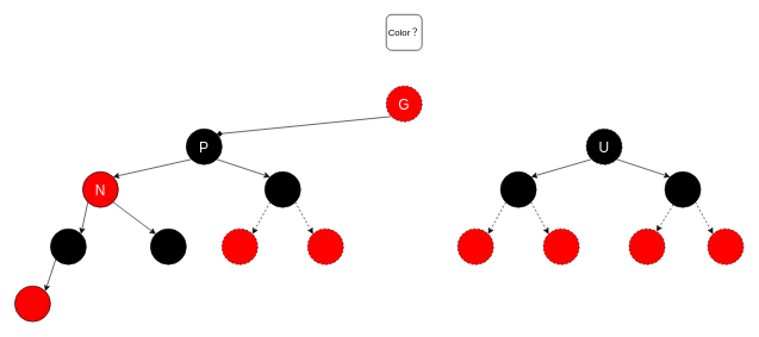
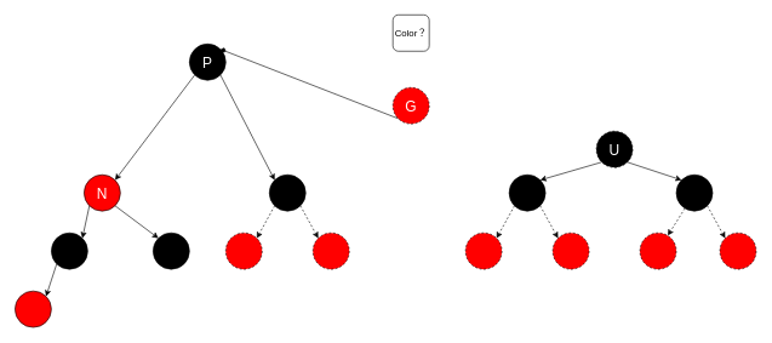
  <mxCell id="0" />
  <mxCell id="1" parent="0" />
  <mxCell id="2" style="edgeStyle=none;rounded=0;orthogonalLoop=1;jettySize=auto;html=1;exitX=0;exitY=1;exitDx=0;exitDy=0;entryX=1;entryY=0;entryDx=0;entryDy=0;fontSize=20;fontColor=#000000;" edge="1" parent="1" source="3" target="4"><mxGeometry relative="1" as="geometry" /></mxCell>
  <mxCell id="3" value="" style="ellipse;whiteSpace=wrap;html=1;aspect=fixed;fillColor=#000000;" vertex="1" parent="1"><mxGeometry x="70" y="320" width="50" height="50" as="geometry" /></mxCell>
  <mxCell id="4" value="" style="ellipse;whiteSpace=wrap;html=1;aspect=fixed;fillColor=#FF0000;" vertex="1" parent="1"><mxGeometry x="20" y="400" width="50" height="50" as="geometry" /></mxCell>
  <mxCell id="5" style="edgeStyle=none;rounded=0;orthogonalLoop=1;jettySize=auto;html=1;exitX=0;exitY=1;exitDx=0;exitDy=0;entryX=1;entryY=0;entryDx=0;entryDy=0;fontSize=20;fontColor=#000000;" edge="1" parent="1" source="7" target="3"><mxGeometry relative="1" as="geometry" /></mxCell>
  <mxCell id="6" style="edgeStyle=none;rounded=0;orthogonalLoop=1;jettySize=auto;html=1;exitX=1;exitY=1;exitDx=0;exitDy=0;entryX=0;entryY=0;entryDx=0;entryDy=0;fontSize=20;fontColor=#000000;" edge="1" parent="1" source="7" target="8"><mxGeometry relative="1" as="geometry" /></mxCell>
  <mxCell id="7" value="&lt;font color=&quot;#ffffff&quot;&gt;&lt;span style=&quot;font-size: 20px;&quot;&gt;N&lt;/span&gt;&lt;/font&gt;" style="ellipse;whiteSpace=wrap;html=1;aspect=fixed;fillColor=#FF0000;" vertex="1" parent="1"><mxGeometry x="115" y="240" width="50" height="50" as="geometry" /></mxCell>
  <mxCell id="8" value="" style="ellipse;whiteSpace=wrap;html=1;aspect=fixed;fillColor=#000000;" vertex="1" parent="1"><mxGeometry x="210" y="320" width="50" height="50" as="geometry" /></mxCell>
  <mxCell id="9" style="edgeStyle=none;rounded=0;orthogonalLoop=1;jettySize=auto;html=1;exitX=0;exitY=1;exitDx=0;exitDy=0;entryX=1;entryY=0;entryDx=0;entryDy=0;fontSize=20;fontColor=#FFFFFF;" edge="1" parent="1" source="11" target="7"><mxGeometry relative="1" as="geometry" /></mxCell>
  <mxCell id="10" style="edgeStyle=none;rounded=0;orthogonalLoop=1;jettySize=auto;html=1;exitX=1;exitY=1;exitDx=0;exitDy=0;entryX=0;entryY=0;entryDx=0;entryDy=0;fontSize=20;fontColor=#FFFFFF;" edge="1" parent="1" source="11" target="14"><mxGeometry relative="1" as="geometry" /></mxCell>
- <mxCell id="11" value="&lt;font color=&quot;#ffffff&quot; style=&quot;font-size: 20px;&quot;&gt;P&lt;/font&gt;" style="ellipse;whiteSpace=wrap;html=1;aspect=fixed;fillColor=#000000;" vertex="1" parent="1"><mxGeometry x="260" y="180" width="50" height="50" as="geometry" /></mxCell>
+ <mxCell id="11" value="&lt;font color=&quot;#ffffff&quot; style=&quot;font-size: 20px;&quot;&gt;P&lt;/font&gt;" style="ellipse;whiteSpace=wrap;html=1;aspect=fixed;fillColor=#000000;" vertex="1" parent="1"><mxGeometry x="260" y="60" width="50" height="50" as="geometry" /></mxCell>
  <mxCell id="12" style="edgeStyle=none;rounded=0;orthogonalLoop=1;jettySize=auto;html=1;exitX=0;exitY=1;exitDx=0;exitDy=0;entryX=1;entryY=0;entryDx=0;entryDy=0;fontSize=20;fontColor=#FFFFFF;dashed=1;" edge="1" parent="1" source="14" target="15"><mxGeometry relative="1" as="geometry" /></mxCell>
  <mxCell id="13" style="edgeStyle=none;rounded=0;orthogonalLoop=1;jettySize=auto;html=1;exitX=1;exitY=1;exitDx=0;exitDy=0;entryX=0;entryY=0;entryDx=0;entryDy=0;dashed=1;fontSize=20;fontColor=#FFFFFF;" edge="1" parent="1" source="14" target="16"><mxGeometry relative="1" as="geometry" /></mxCell>
  <mxCell id="14" value="" style="ellipse;whiteSpace=wrap;html=1;aspect=fixed;fillColor=#000000;" vertex="1" parent="1"><mxGeometry x="370" y="240" width="50" height="50" as="geometry" /></mxCell>
  <mxCell id="15" value="" style="ellipse;whiteSpace=wrap;html=1;aspect=fixed;fillColor=#FF0000;dashed=1;" vertex="1" parent="1"><mxGeometry x="310" y="320" width="50" height="50" as="geometry" /></mxCell>
  <mxCell id="16" value="" style="ellipse;whiteSpace=wrap;html=1;aspect=fixed;fillColor=#FF0000;dashed=1;" vertex="1" parent="1"><mxGeometry x="430" y="320" width="50" height="50" as="geometry" /></mxCell>
  <mxCell id="17" style="edgeStyle=none;rounded=0;orthogonalLoop=1;jettySize=auto;html=1;exitX=0;exitY=1;exitDx=0;exitDy=0;entryX=1;entryY=0;entryDx=0;entryDy=0;fontSize=20;fontColor=#FFFFFF;endArrow=diamond;" edge="1" parent="1" source="18" target="11"><mxGeometry relative="1" as="geometry" /></mxCell>
  <mxCell id="18" value="&lt;font style=&quot;font-size: 20px;&quot; color=&quot;#ffffff&quot;&gt;G&lt;/font&gt;" style="ellipse;whiteSpace=wrap;html=1;aspect=fixed;fillColor=#FF0000;dashed=1;" vertex="1" parent="1"><mxGeometry x="540" y="120" width="50" height="50" as="geometry" /></mxCell>
  <mxCell id="19" style="edgeStyle=none;rounded=0;orthogonalLoop=1;jettySize=auto;html=1;exitX=0;exitY=1;exitDx=0;exitDy=0;entryX=1;entryY=0;entryDx=0;entryDy=0;fontSize=20;fontColor=#FFFFFF;" edge="1" parent="1" source="21" target="24"><mxGeometry relative="1" as="geometry" /></mxCell>
  <mxCell id="20" style="edgeStyle=none;rounded=0;orthogonalLoop=1;jettySize=auto;html=1;exitX=1;exitY=1;exitDx=0;exitDy=0;entryX=0;entryY=0;entryDx=0;entryDy=0;fontSize=20;fontColor=#FFFFFF;" edge="1" parent="1" source="21" target="27"><mxGeometry relative="1" as="geometry" /></mxCell>
  <mxCell id="21" value="&lt;font color=&quot;#ffffff&quot; style=&quot;font-size: 20px;&quot;&gt;U&lt;/font&gt;" style="ellipse;whiteSpace=wrap;html=1;aspect=fixed;fillColor=#000000;dashed=1;" vertex="1" parent="1"><mxGeometry x="820" y="180" width="50" height="50" as="geometry" /></mxCell>
  <mxCell id="22" style="edgeStyle=none;rounded=0;orthogonalLoop=1;jettySize=auto;html=1;exitX=0;exitY=1;exitDx=0;exitDy=0;entryX=1;entryY=0;entryDx=0;entryDy=0;fontSize=20;fontColor=#FFFFFF;dashed=1;" edge="1" parent="1" source="24" target="28"><mxGeometry relative="1" as="geometry" /></mxCell>
  <mxCell id="23" style="edgeStyle=none;rounded=0;orthogonalLoop=1;jettySize=auto;html=1;exitX=1;exitY=1;exitDx=0;exitDy=0;entryX=0;entryY=0;entryDx=0;entryDy=0;dashed=1;fontSize=20;fontColor=#FFFFFF;" edge="1" parent="1" source="24" target="29"><mxGeometry relative="1" as="geometry" /></mxCell>
  <mxCell id="24" value="" style="ellipse;whiteSpace=wrap;html=1;aspect=fixed;fillColor=#000000;" vertex="1" parent="1"><mxGeometry x="700" y="240" width="50" height="50" as="geometry" /></mxCell>
  <mxCell id="25" value="" style="edgeStyle=none;rounded=0;orthogonalLoop=1;jettySize=auto;html=1;dashed=1;fontSize=20;fontColor=#FFFFFF;" edge="1" parent="1" source="27" target="30"><mxGeometry relative="1" as="geometry" /></mxCell>
  <mxCell id="26" style="edgeStyle=none;rounded=0;orthogonalLoop=1;jettySize=auto;html=1;exitX=1;exitY=1;exitDx=0;exitDy=0;entryX=0;entryY=0;entryDx=0;entryDy=0;dashed=1;fontSize=20;fontColor=#FFFFFF;" edge="1" parent="1" source="27" target="31"><mxGeometry relative="1" as="geometry" /></mxCell>
  <mxCell id="27" value="" style="ellipse;whiteSpace=wrap;html=1;aspect=fixed;fillColor=#000000;" vertex="1" parent="1"><mxGeometry x="930" y="240" width="50" height="50" as="geometry" /></mxCell>
  <mxCell id="28" value="" style="ellipse;whiteSpace=wrap;html=1;aspect=fixed;fillColor=#FF0000;dashed=1;" vertex="1" parent="1"><mxGeometry x="640" y="320" width="50" height="50" as="geometry" /></mxCell>
  <mxCell id="29" value="" style="ellipse;whiteSpace=wrap;html=1;aspect=fixed;fillColor=#FF0000;dashed=1;" vertex="1" parent="1"><mxGeometry x="760" y="320" width="50" height="50" as="geometry" /></mxCell>
  <mxCell id="30" value="" style="ellipse;whiteSpace=wrap;html=1;aspect=fixed;fillColor=#FF0000;dashed=1;" vertex="1" parent="1"><mxGeometry x="880" y="320" width="50" height="50" as="geometry" /></mxCell>
  <mxCell id="31" value="" style="ellipse;whiteSpace=wrap;html=1;aspect=fixed;fillColor=#FF0000;dashed=1;" vertex="1" parent="1"><mxGeometry x="990" y="320" width="50" height="50" as="geometry" /></mxCell>
  <mxCell id="32" value="&lt;font style=&quot;font-size: 13px;&quot;&gt;Color？&lt;/font&gt;" style="whiteSpace=wrap;html=1;aspect=fixed;fillColor=#FFFFFF;rounded=1;" vertex="1" parent="1"><mxGeometry x="540" y="20" width="50" height="50" as="geometry" /></mxCell>
